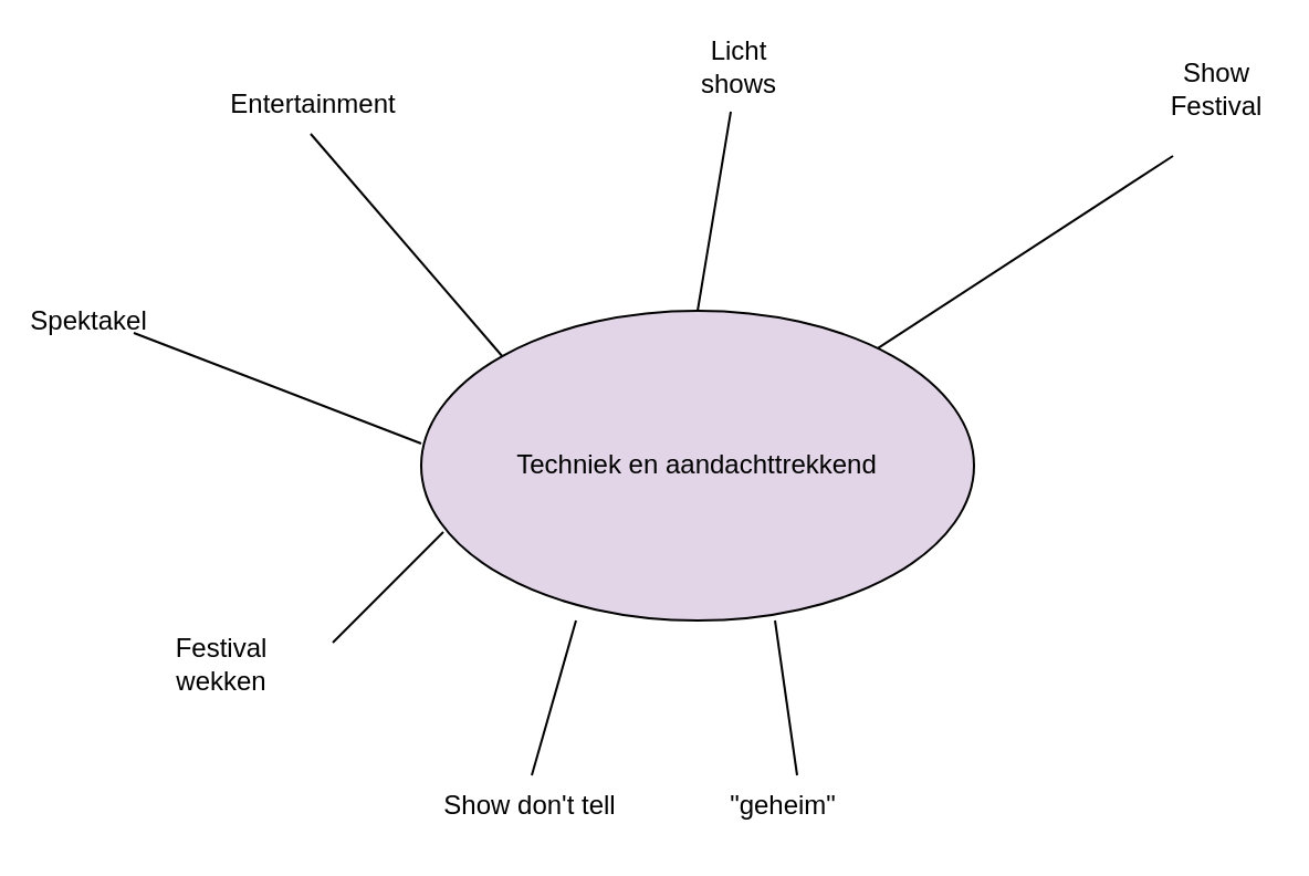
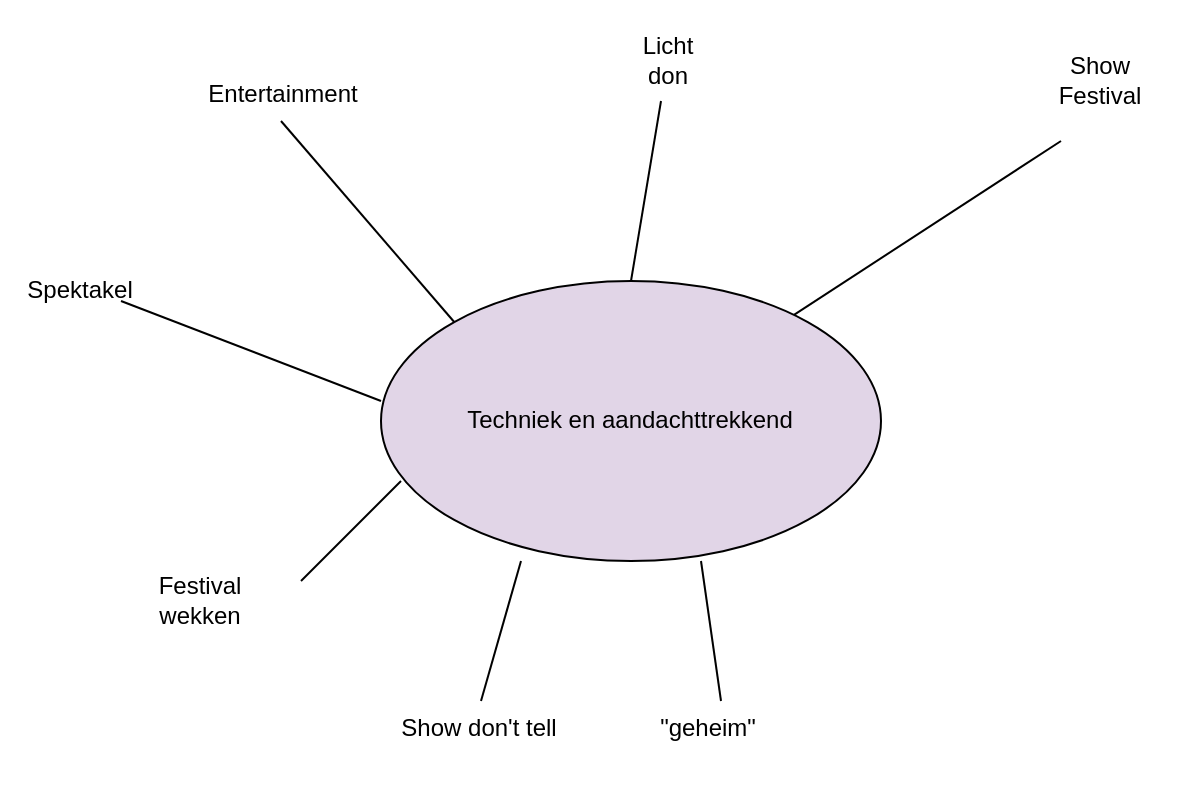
  <mxCell id="0" />
  <mxCell id="1" parent="0" />
  <mxCell id="2" value="Techniek en aandachttrekkend" style="ellipse;whiteSpace=wrap;html=1;fillColor=#e1d5e7;" vertex="1" parent="1"><mxGeometry x="190" y="140" width="250" height="140" as="geometry" /></mxCell>
  <mxCell id="3" value="" style="endArrow=none;html=1;" edge="1" parent="1" source="2"><mxGeometry width="50" height="50" relative="1" as="geometry"><mxPoint x="400" y="170" as="sourcePoint" /><mxPoint x="530" y="70" as="targetPoint" /></mxGeometry></mxCell>
  <mxCell id="4" value="Show Festival" style="text;html=1;strokeColor=none;fillColor=none;align=center;verticalAlign=middle;whiteSpace=wrap;rounded=0;" vertex="1" parent="1"><mxGeometry x="530" y="30" width="40" height="20" as="geometry" /></mxCell>
- <mxCell id="5" value="Licht shows" style="text;html=1;strokeColor=none;fillColor=none;align=center;verticalAlign=middle;whiteSpace=wrap;rounded=0;" vertex="1" parent="1"><mxGeometry x="314" y="20" width="40" height="20" as="geometry" /></mxCell>
+ <mxCell id="5" value="Licht don" style="text;html=1;strokeColor=none;fillColor=none;align=center;verticalAlign=middle;whiteSpace=wrap;rounded=0;" vertex="1" parent="1"><mxGeometry x="314" y="20" width="40" height="20" as="geometry" /></mxCell>
  <mxCell id="6" value="" style="endArrow=none;html=1;exitX=0.5;exitY=0;exitDx=0;exitDy=0;" edge="1" parent="1" source="2"><mxGeometry width="50" height="50" relative="1" as="geometry"><mxPoint x="310" y="130" as="sourcePoint" /><mxPoint x="330" y="50" as="targetPoint" /></mxGeometry></mxCell>
  <mxCell id="7" value="" style="endArrow=none;html=1;exitX=0;exitY=0;exitDx=0;exitDy=0;" edge="1" parent="1" source="2"><mxGeometry width="50" height="50" relative="1" as="geometry"><mxPoint x="320" y="180" as="sourcePoint" /><mxPoint x="140" y="60" as="targetPoint" /></mxGeometry></mxCell>
  <mxCell id="8" value="Entertainment" style="text;html=1;align=center;verticalAlign=middle;resizable=0;points=[];autosize=1;" vertex="1" parent="1"><mxGeometry x="96" y="37" width="90" height="20" as="geometry" /></mxCell>
  <mxCell id="9" value="Spektakel" style="text;html=1;strokeColor=none;fillColor=none;align=center;verticalAlign=middle;whiteSpace=wrap;rounded=0;" vertex="1" parent="1"><mxGeometry x="20" y="135" width="40" height="20" as="geometry" /></mxCell>
  <mxCell id="10" value="" style="endArrow=none;html=1;exitX=1;exitY=0.75;exitDx=0;exitDy=0;" edge="1" parent="1" source="9"><mxGeometry width="50" height="50" relative="1" as="geometry"><mxPoint x="140" y="250" as="sourcePoint" /><mxPoint x="190" y="200" as="targetPoint" /></mxGeometry></mxCell>
  <mxCell id="11" value="" style="endArrow=none;html=1;" edge="1" parent="1"><mxGeometry width="50" height="50" relative="1" as="geometry"><mxPoint x="150" y="290" as="sourcePoint" /><mxPoint x="200" y="240" as="targetPoint" /></mxGeometry></mxCell>
  <mxCell id="12" value="Festival wekken" style="text;html=1;strokeColor=none;fillColor=none;align=center;verticalAlign=middle;whiteSpace=wrap;rounded=0;" vertex="1" parent="1"><mxGeometry x="80" y="290" width="40" height="20" as="geometry" /></mxCell>
  <mxCell id="13" value="Show don't tell" style="text;html=1;align=center;verticalAlign=middle;resizable=0;points=[];autosize=1;" vertex="1" parent="1"><mxGeometry x="194" y="354" width="90" height="20" as="geometry" /></mxCell>
  <mxCell id="14" value="" style="endArrow=none;html=1;" edge="1" parent="1"><mxGeometry width="50" height="50" relative="1" as="geometry"><mxPoint x="240" y="350" as="sourcePoint" /><mxPoint x="260" y="280" as="targetPoint" /></mxGeometry></mxCell>
  <mxCell id="15" value="&quot;geheim&quot;" style="text;html=1;strokeColor=none;fillColor=none;align=center;verticalAlign=middle;whiteSpace=wrap;rounded=0;" vertex="1" parent="1"><mxGeometry x="334" y="354" width="40" height="20" as="geometry" /></mxCell>
  <mxCell id="16" value="" style="endArrow=none;html=1;" edge="1" parent="1"><mxGeometry width="50" height="50" relative="1" as="geometry"><mxPoint x="360" y="350" as="sourcePoint" /><mxPoint x="350" y="280" as="targetPoint" /></mxGeometry></mxCell>
  <mxCell id="17" style="edgeStyle=orthogonalEdgeStyle;rounded=0;orthogonalLoop=1;jettySize=auto;html=1;exitX=0.5;exitY=1;exitDx=0;exitDy=0;" edge="1" parent="1" source="9" target="9"><mxGeometry relative="1" as="geometry" /></mxCell>
